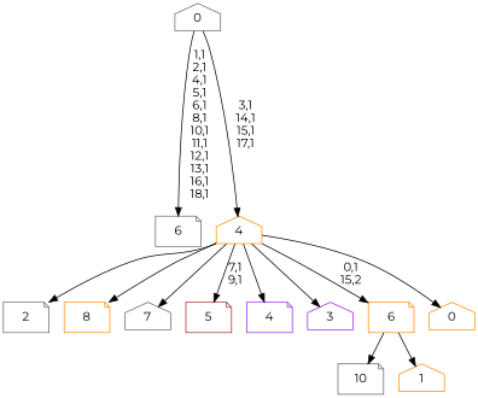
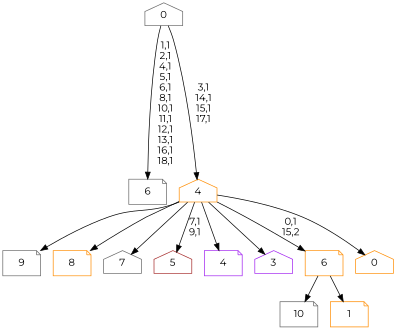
  digraph {
    fontname=Montserrat
    node [color=gray40 fontname=Montserrat shape=note]
    edge [fontname=Montserrat]
    n1 [label=10]
-   n2 [label=2]
+   n2 [label=9]
    n3 [color=darkorange label=8]
    n4 [label=7 shape=house]
    n5 [label=6]
-   n6 [color=brown label=5]
+   n6 [color=brown label=5 shape=house]
    n7 [color=purple label=4]
    n8 [color=purple label=3 shape=house]
-   n9 [color=darkorange label=1 shape=house]
+   n9 [color=darkorange label=1]
    6 [color=darkorange]
    n11 [color=darkorange label=0 shape=house]
    4 [color=darkorange shape=house]
    0 [shape=house]
    6 -> n1
    6 -> n9
    4 -> n2
    4 -> n3
    4 -> n4
    4 -> n6 [label="7,1\n9,1"]
    4 -> n7
    4 -> n8
    4 -> 6 [label="0,1\n15,2"]
    4 -> n11
    0 -> n5 [label="1,1\n2,1\n4,1\n5,1\n6,1\n8,1\n10,1\n11,1\n12,1\n13,1\n16,1\n18,1"]
    0 -> 4 [label="3,1\n14,1\n15,1\n17,1"]
  }
